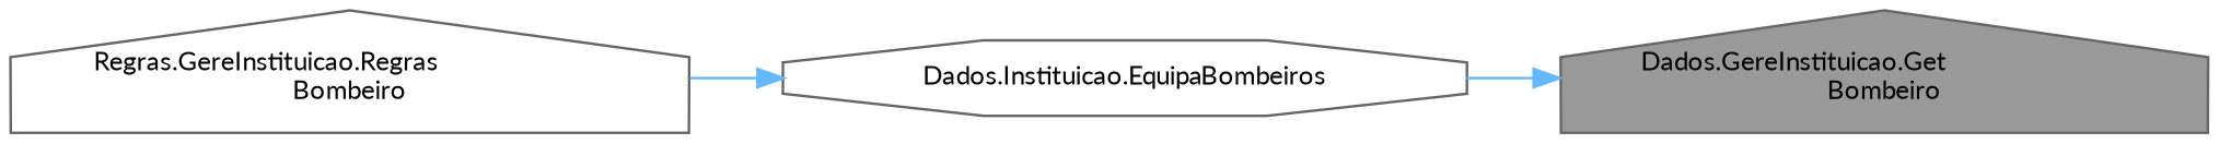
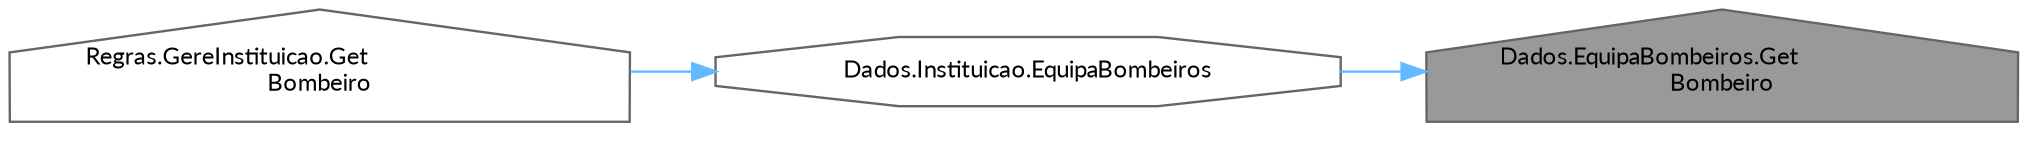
  digraph {
    fontname=Lato
    rankdir=RL
    node [color=grey40 fillcolor=white fontname=Lato fontsize=10 shape=house style=filled]
    edge [color=steelblue1 dir=back fontname=Lato fontsize=10 labelfontname=Helvetica labelfontsize=10 style=solid]
-   n1 [color=gray40 fillcolor=grey60 fontcolor=black height=0.2 label="Dados.GereInstituicao.Get\lBombeiro" width=0.4]
+   n1 [color=gray40 fillcolor=grey60 fontcolor=black height=0.2 label="Dados.EquipaBombeiros.Get\lBombeiro" width=0.4]
    n2 [height=0.2 label="Dados.Instituicao.EquipaBombeiros" shape=octagon width=0.4]
-   n3 [height=0.2 label="Regras.GereInstituicao.Regras\lBombeiro" width=0.4]
+   n3 [height=0.2 label="Regras.GereInstituicao.Get\lBombeiro" width=0.4]
    n1 -> n2
    n2 -> n3
  }
